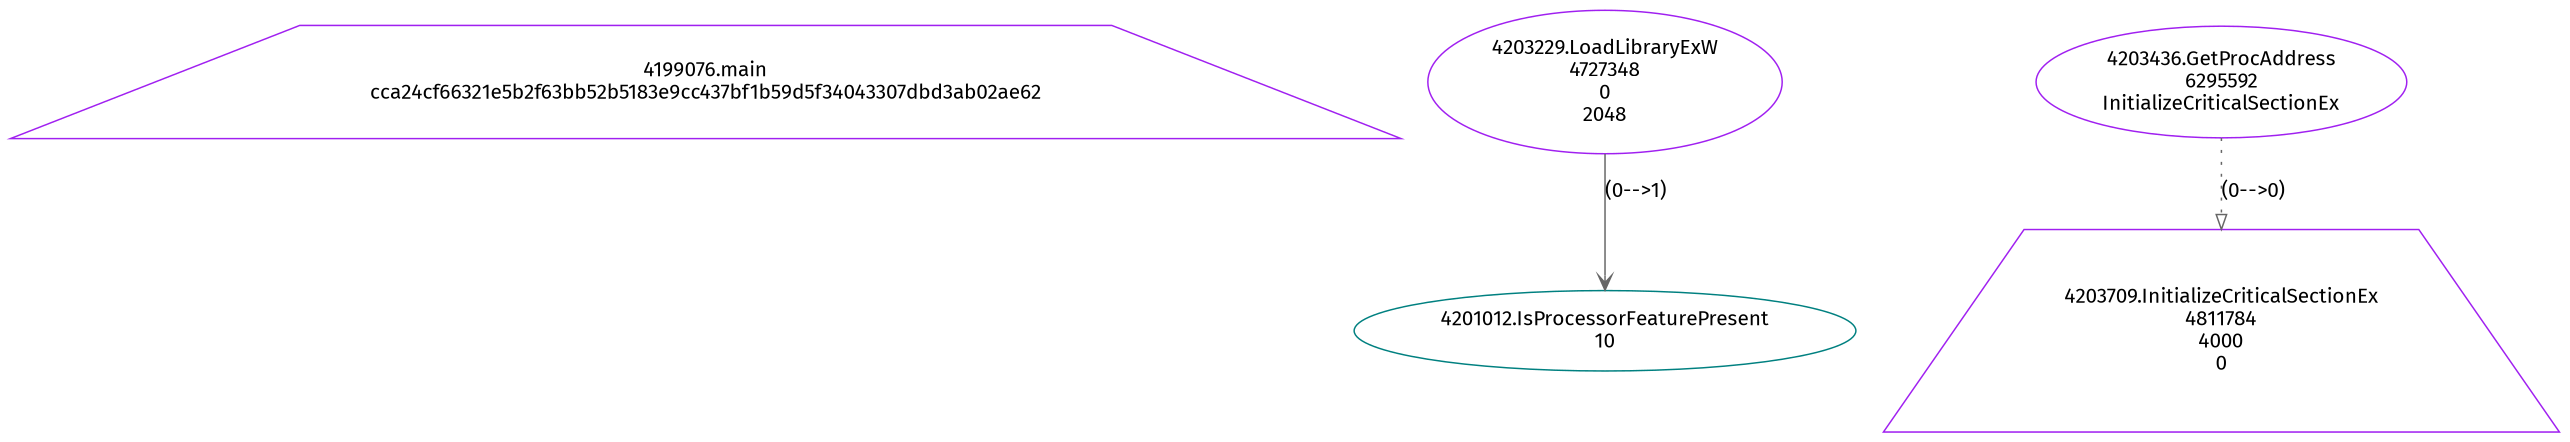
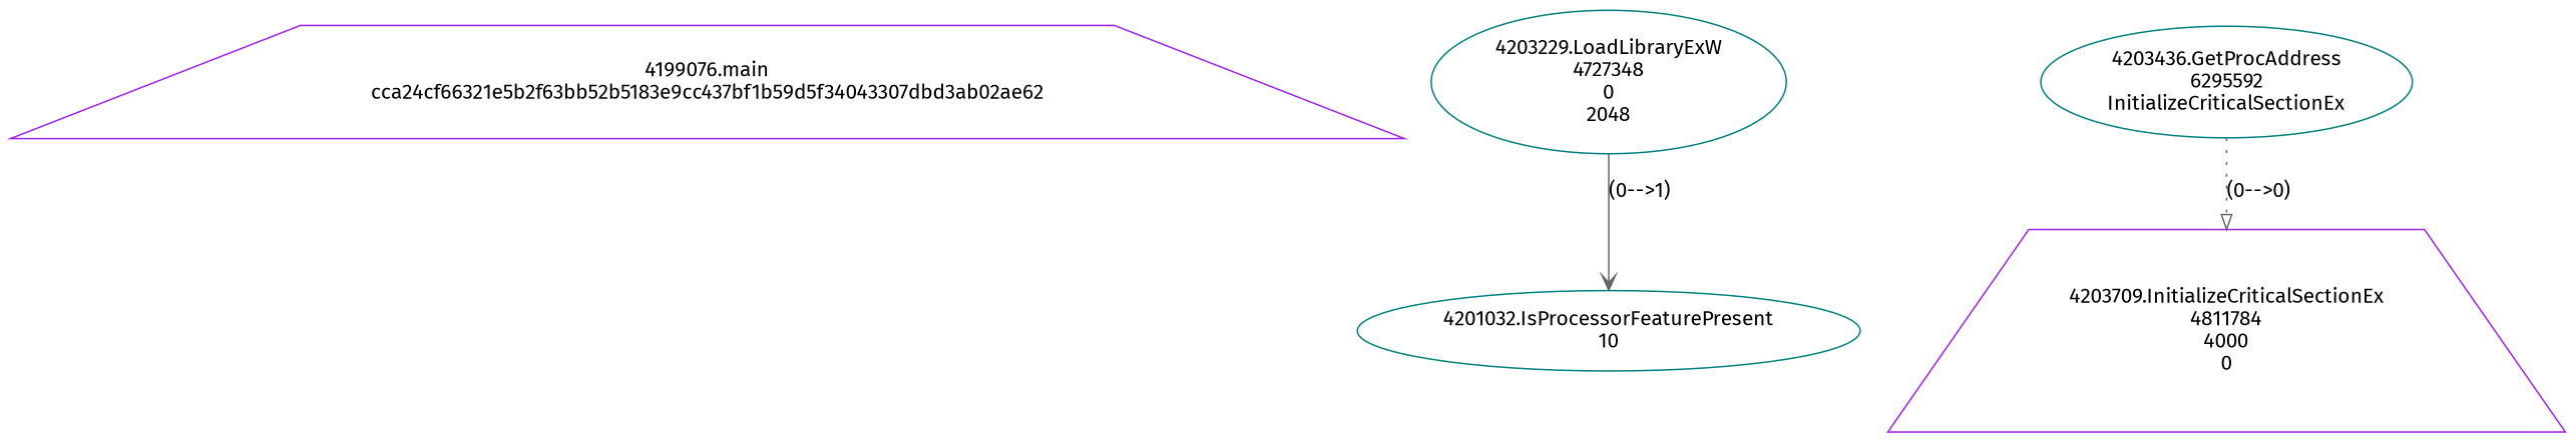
  digraph {
    fontname="Fira Sans"
    node [color=purple fontname="Fira Sans" shape=ellipse]
    edge [color=gray40 fontname="Fira Sans"]
    n1 [label="4199076.main\ncca24cf66321e5b2f63bb52b5183e9cc437bf1b59d5f34043307dbd3ab02ae62" shape=trapezium]
-   n2 [color=teal label="4201012.IsProcessorFeaturePresent\n10"]
-   n3 [label="4203229.LoadLibraryExW\n4727348\n0\n2048"]
-   n4 [label="4203436.GetProcAddress\n6295592\nInitializeCriticalSectionEx"]
+   n2 [color=teal label="4201032.IsProcessorFeaturePresent\n10"]
+   n3 [color=teal label="4203229.LoadLibraryExW\n4727348\n0\n2048"]
+   n4 [color=teal label="4203436.GetProcAddress\n6295592\nInitializeCriticalSectionEx"]
    n5 [label="4203709.InitializeCriticalSectionEx\n4811784\n4000\n0" shape=trapezium]
    n3 -> n2 [arrowhead=vee label="(0-->1)" style=solid]
    n4 -> n5 [arrowhead=onormal label="(0-->0)" style=dotted]
  }
